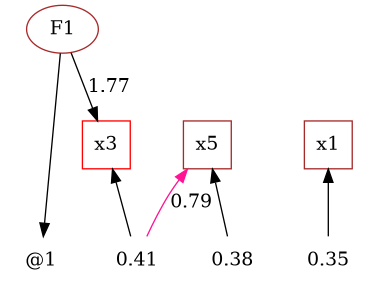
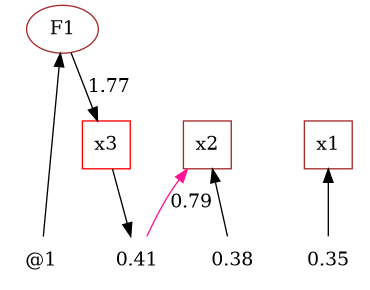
  digraph {
    node [color=brown shape=plaintext]
    edge [color=black]
    F1 [shape=""]
    x1 [shape=square]
-   x2 [shape=square label=x5]
+   x2 [shape=square]
    x3 [color=red shape=square]
    n5 [label=0.35]
    n6 [label=0.38]
    n7 [color=red label=0.41]
    n8 [label="@1"]
    subgraph sub_1 {
      rank=min
      F1
    }
    subgraph sub_2 {
      rank=same
      x1
      x2
      x3
    }
    subgraph sub_3 {
      rank=max
      n5
      n6
      n7
      n8
    }
    F1 -> x3 [label=1.77]
    n5 -> x1
    n6 -> x2
    n7 -> x2 [color=deeppink label=0.79]
-   n7 -> x3
-   F1 -> n8
+   x3 -> n7
+   n8 -> F1
  }
